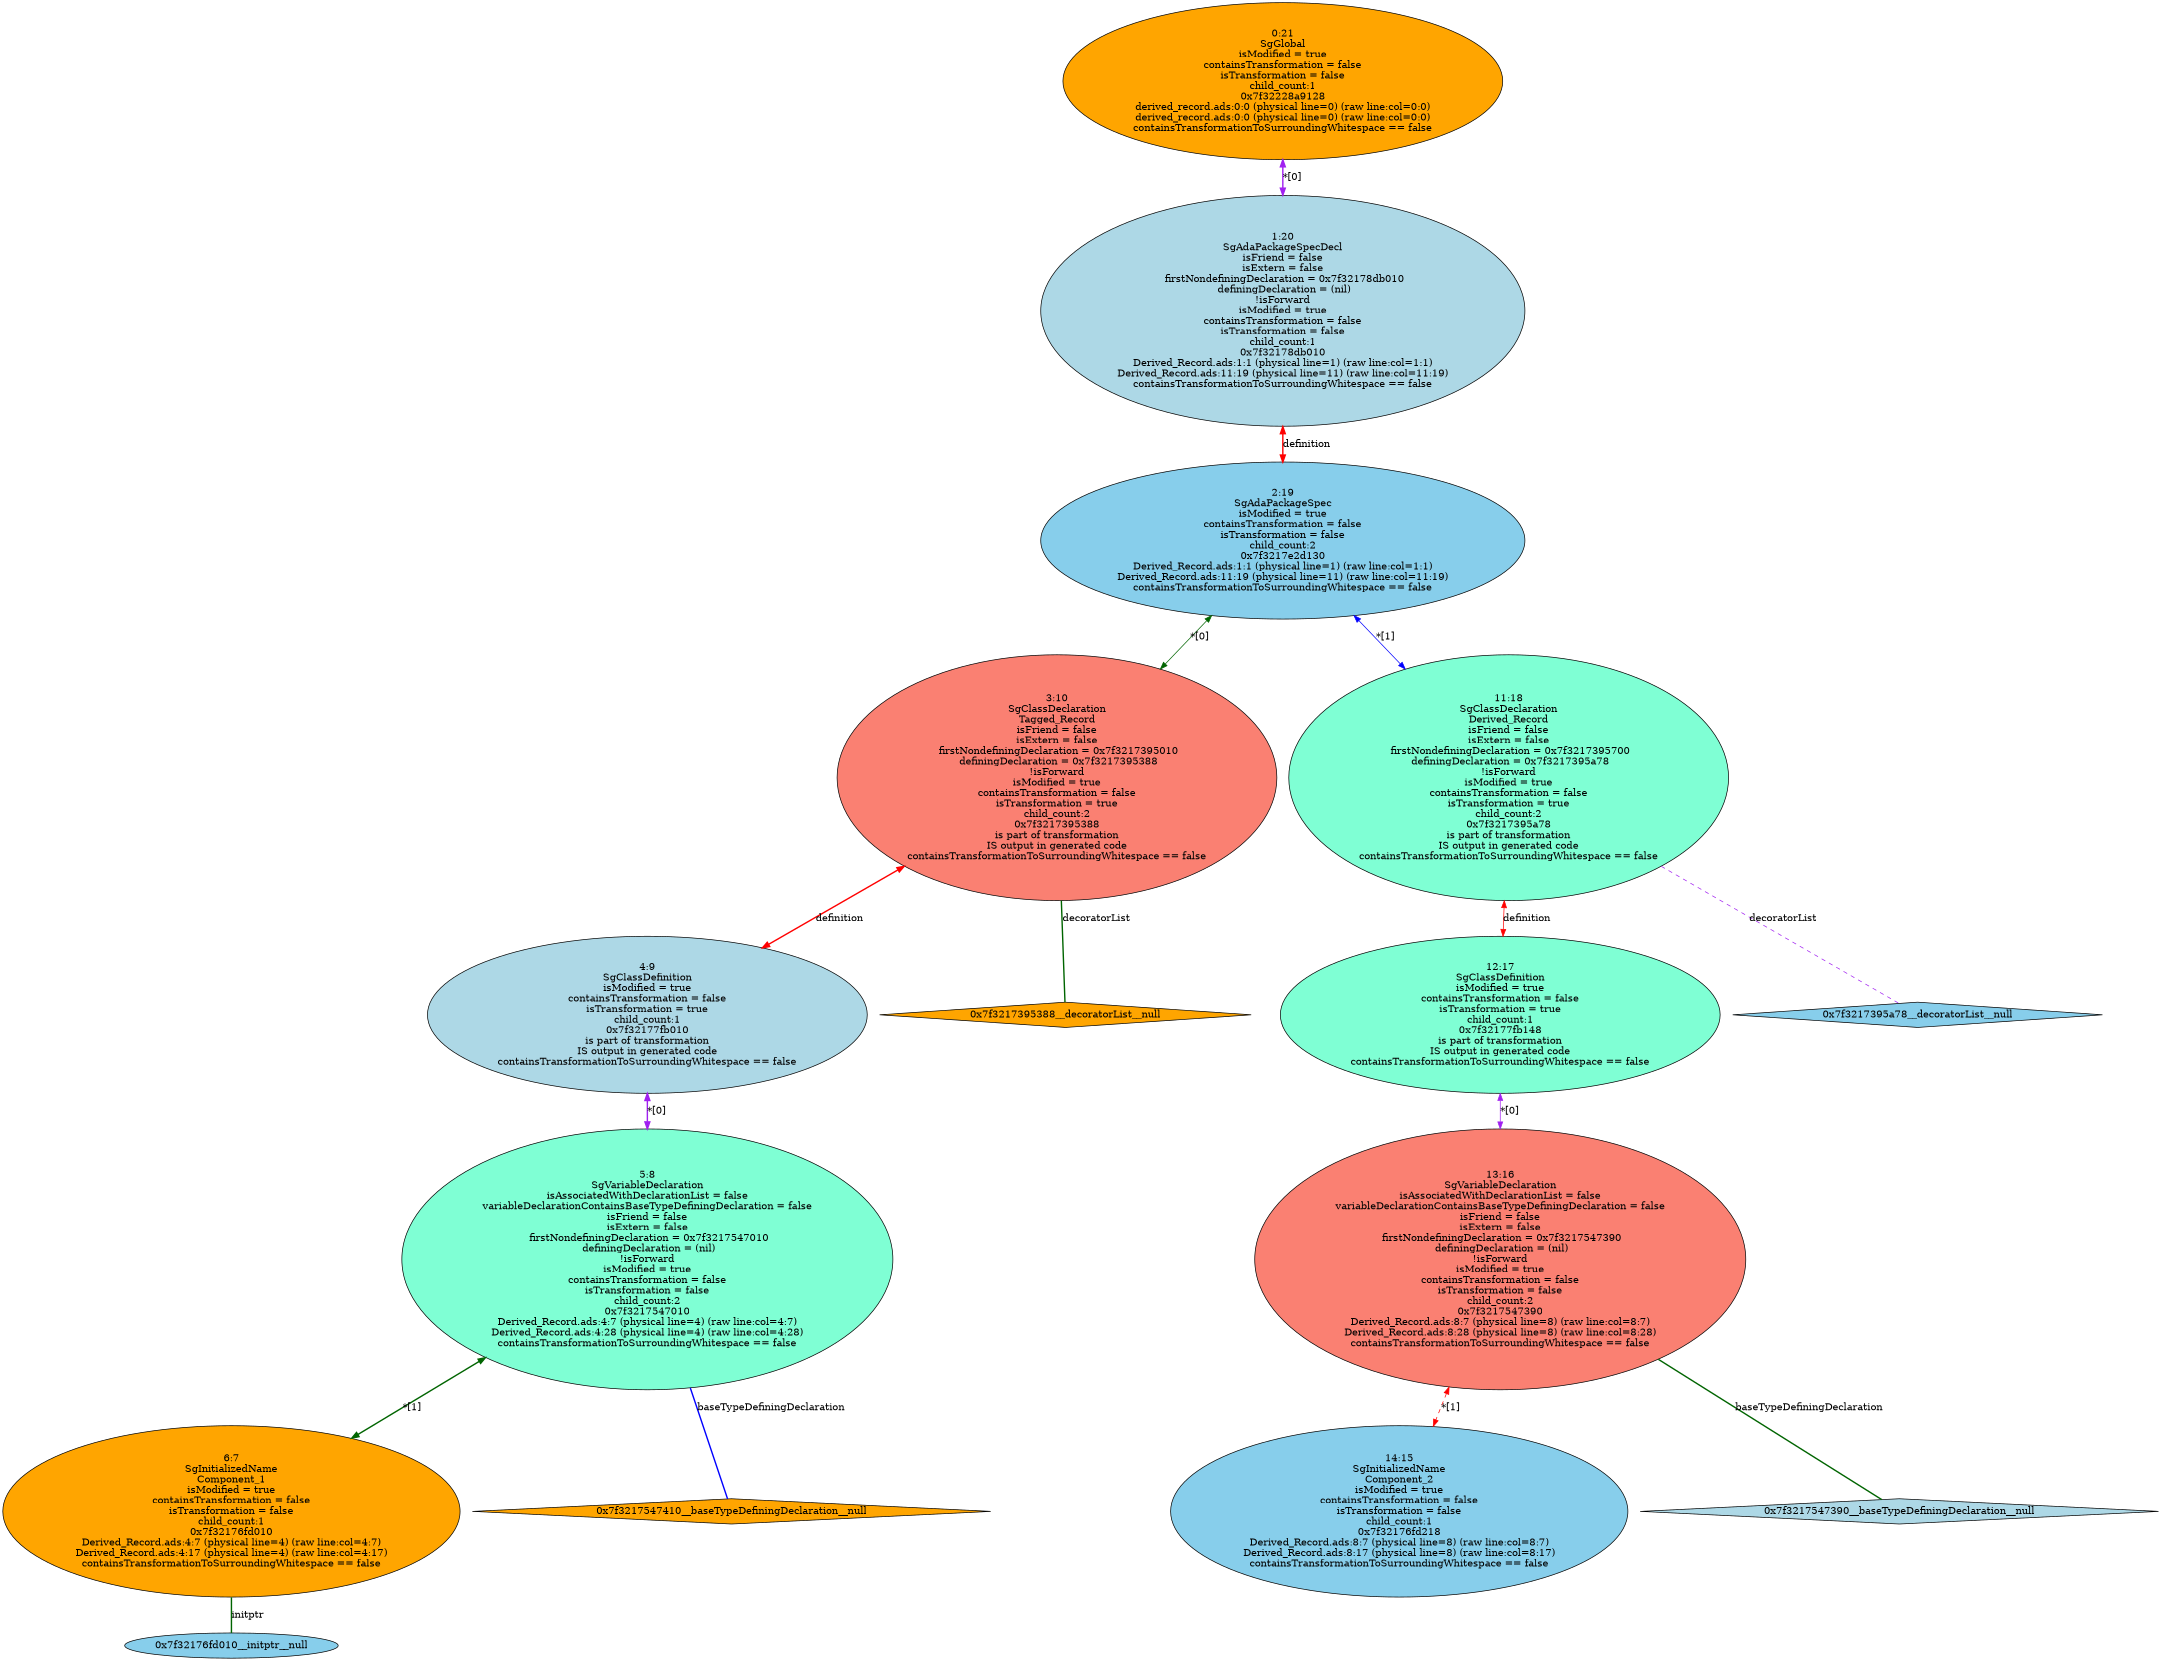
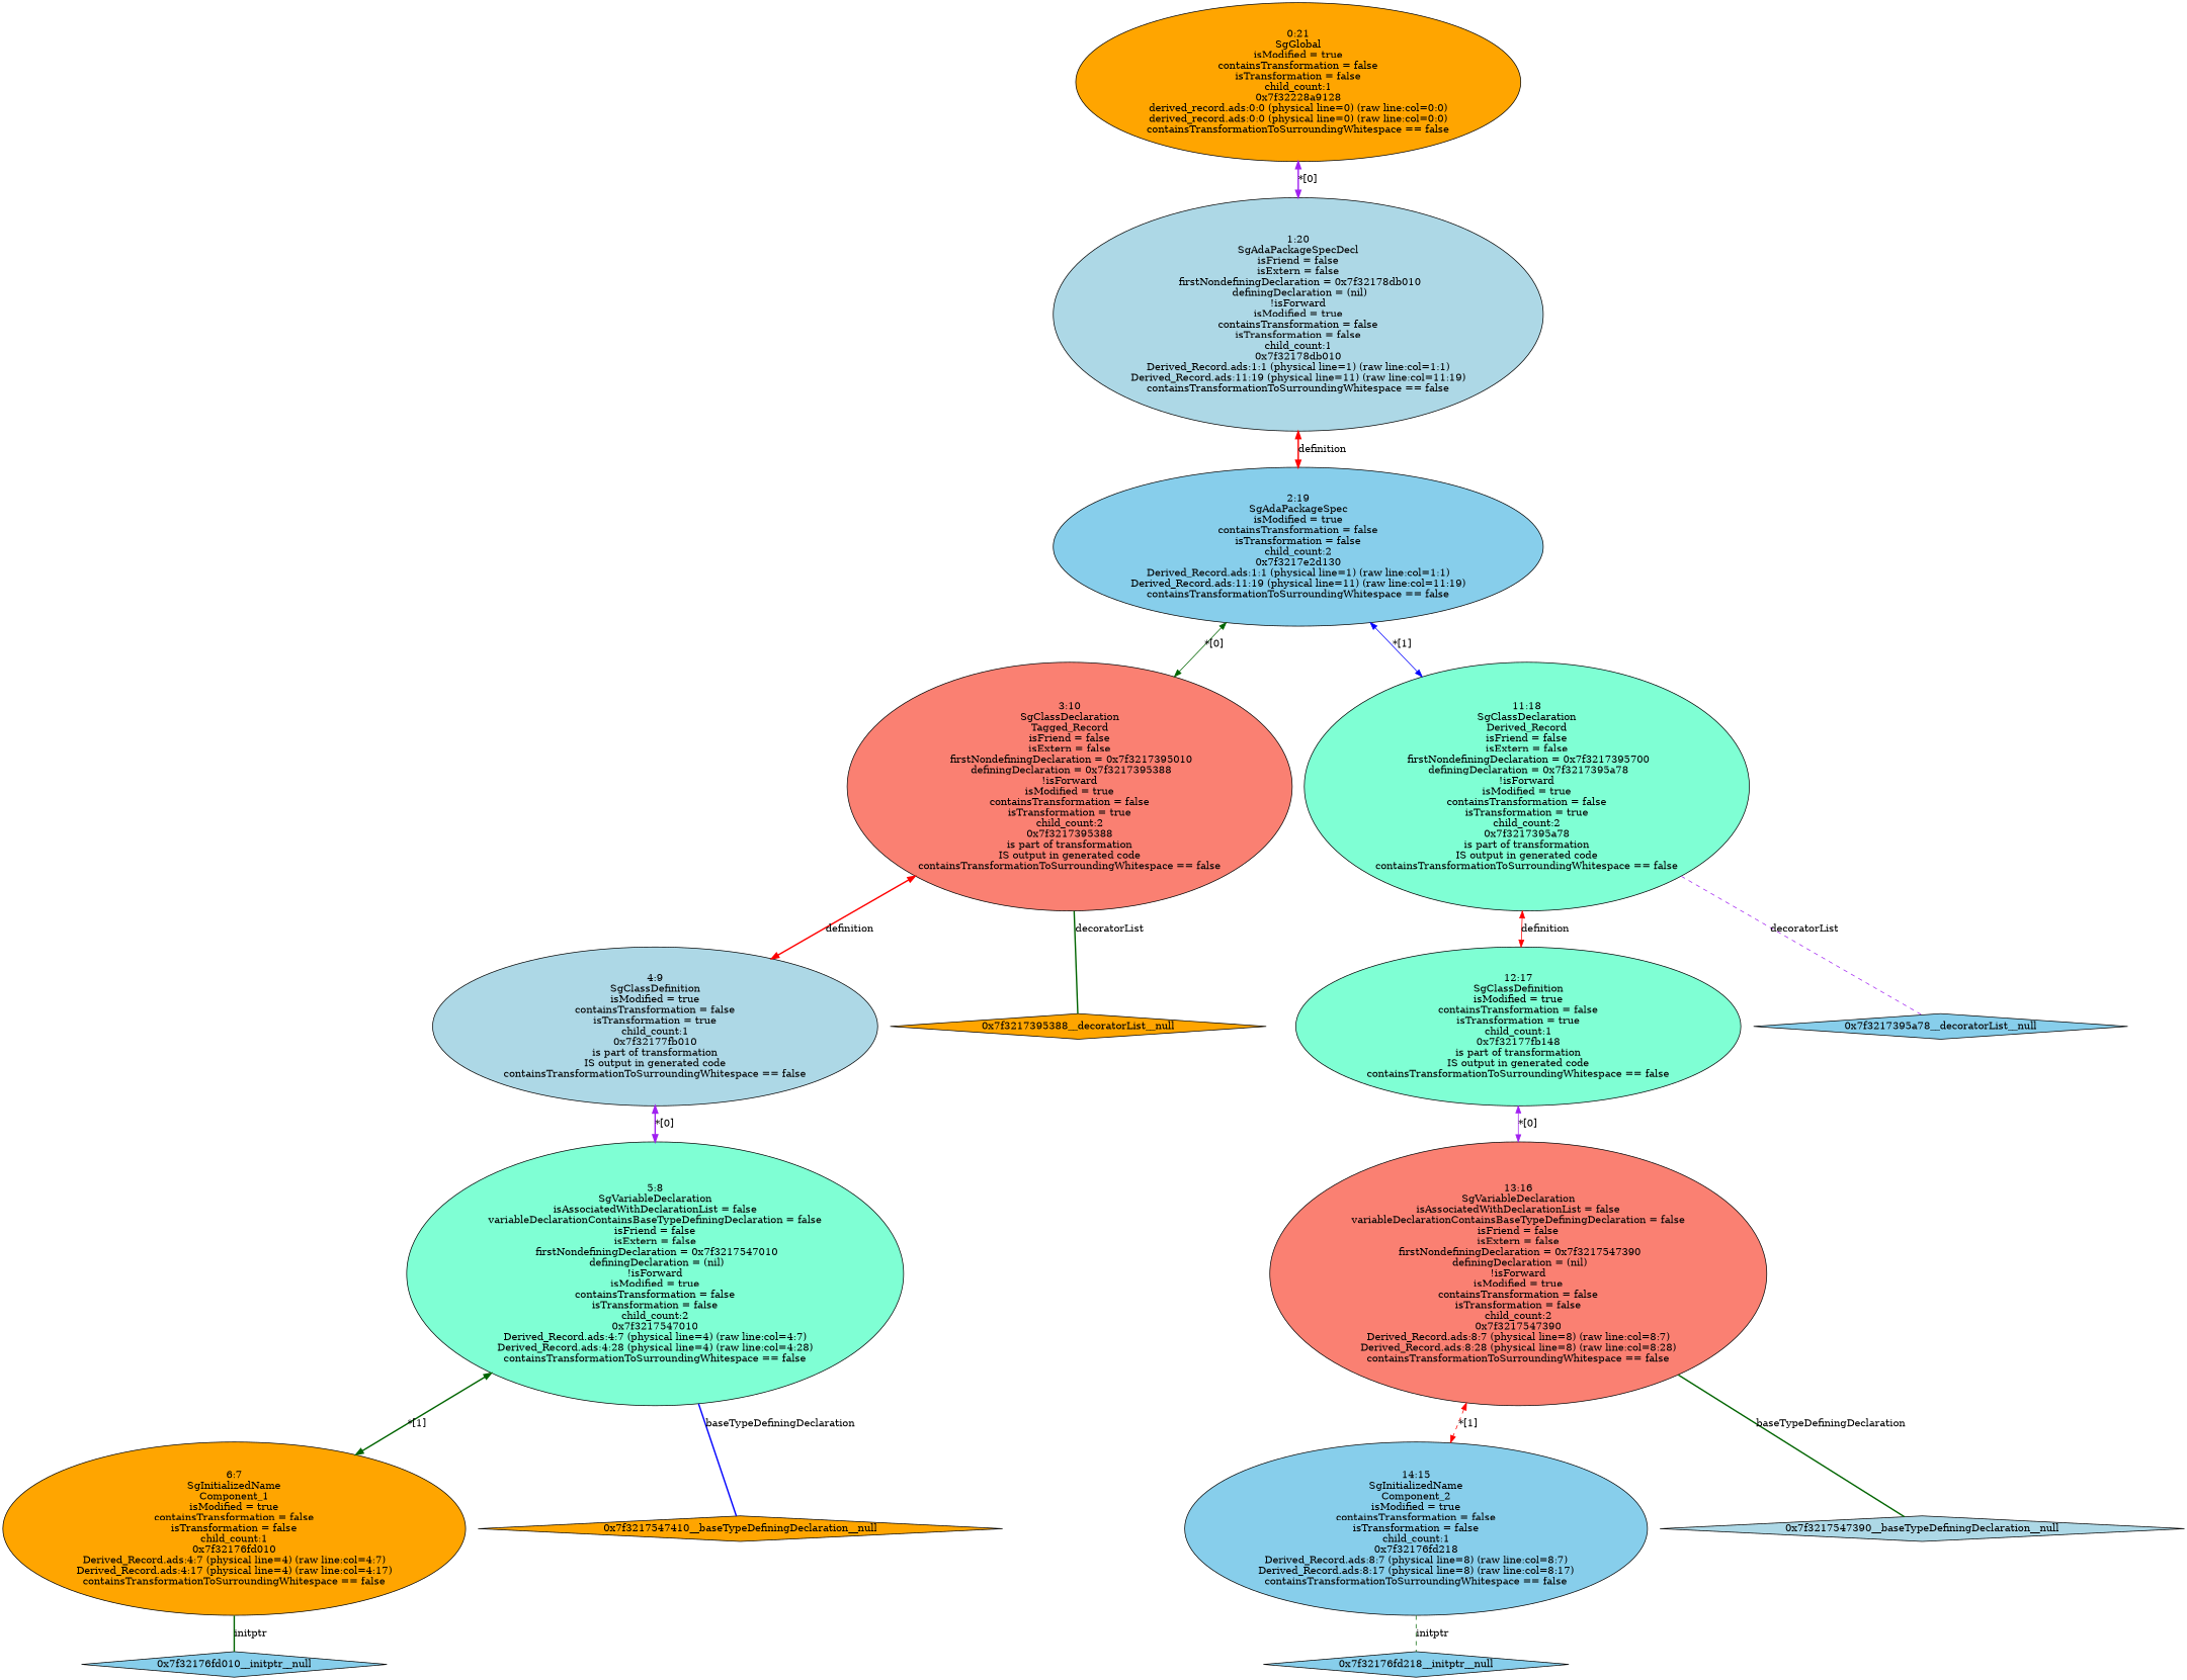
  digraph {
    node [fillcolor=skyblue style=filled]
    edge [color=darkgreen dir=both style=bold]
    n1 [fillcolor=orange label="6:7\nSgInitializedName\nComponent_1\nisModified = true\ncontainsTransformation = false\nisTransformation = false\nchild_count:1\n0x7f32176fd010\nDerived_Record.ads:4:7 (physical line=4) (raw line:col=4:7)\nDerived_Record.ads:4:17 (physical line=4) (raw line:col=4:17)\ncontainsTransformationToSurroundingWhitespace == false\n"]
-   "0x7f32176fd010__initptr__null" [shape=ellipse]
+   "0x7f32176fd010__initptr__null" [shape=diamond]
    n3 [fillcolor=aquamarine label="5:8\nSgVariableDeclaration\n isAssociatedWithDeclarationList = false \n variableDeclarationContainsBaseTypeDefiningDeclaration = false \n isFriend = false \n isExtern = false \n firstNondefiningDeclaration = 0x7f3217547010\n definingDeclaration = (nil)\n!isForward\nisModified = true\ncontainsTransformation = false\nisTransformation = false\nchild_count:2\n0x7f3217547010\nDerived_Record.ads:4:7 (physical line=4) (raw line:col=4:7)\nDerived_Record.ads:4:28 (physical line=4) (raw line:col=4:28)\ncontainsTransformationToSurroundingWhitespace == false\n"]
    n4 [fillcolor=orange label="0x7f3217547410__baseTypeDefiningDeclaration__null" shape=diamond]
    n5 [fillcolor=lightblue label="4:9\nSgClassDefinition\nisModified = true\ncontainsTransformation = false\nisTransformation = true\nchild_count:1\n0x7f32177fb010\nis part of transformation\nIS output in generated code\ncontainsTransformationToSurroundingWhitespace == false\n"]
    n6 [fillcolor=salmon label="3:10\nSgClassDeclaration\nTagged_Record\n isFriend = false \n isExtern = false \n firstNondefiningDeclaration = 0x7f3217395010\n definingDeclaration = 0x7f3217395388\n!isForward\nisModified = true\ncontainsTransformation = false\nisTransformation = true\nchild_count:2\n0x7f3217395388\nis part of transformation\nIS output in generated code\ncontainsTransformationToSurroundingWhitespace == false\n"]
    "0x7f3217395388__decoratorList__null" [fillcolor=orange shape=diamond]
    n8 [label="14:15\nSgInitializedName\nComponent_2\nisModified = true\ncontainsTransformation = false\nisTransformation = false\nchild_count:1\n0x7f32176fd218\nDerived_Record.ads:8:7 (physical line=8) (raw line:col=8:7)\nDerived_Record.ads:8:17 (physical line=8) (raw line:col=8:17)\ncontainsTransformationToSurroundingWhitespace == false\n"]
+   "0x7f32176fd218__initptr__null" [shape=diamond]
    n10 [fillcolor=salmon label="13:16\nSgVariableDeclaration\n isAssociatedWithDeclarationList = false \n variableDeclarationContainsBaseTypeDefiningDeclaration = false \n isFriend = false \n isExtern = false \n firstNondefiningDeclaration = 0x7f3217547390\n definingDeclaration = (nil)\n!isForward\nisModified = true\ncontainsTransformation = false\nisTransformation = false\nchild_count:2\n0x7f3217547390\nDerived_Record.ads:8:7 (physical line=8) (raw line:col=8:7)\nDerived_Record.ads:8:28 (physical line=8) (raw line:col=8:28)\ncontainsTransformationToSurroundingWhitespace == false\n"]
    "0x7f3217547390__baseTypeDefiningDeclaration__null" [fillcolor=lightblue shape=diamond]
    n12 [fillcolor=aquamarine label="12:17\nSgClassDefinition\nisModified = true\ncontainsTransformation = false\nisTransformation = true\nchild_count:1\n0x7f32177fb148\nis part of transformation\nIS output in generated code\ncontainsTransformationToSurroundingWhitespace == false\n"]
    n13 [fillcolor=aquamarine label="11:18\nSgClassDeclaration\nDerived_Record\n isFriend = false \n isExtern = false \n firstNondefiningDeclaration = 0x7f3217395700\n definingDeclaration = 0x7f3217395a78\n!isForward\nisModified = true\ncontainsTransformation = false\nisTransformation = true\nchild_count:2\n0x7f3217395a78\nis part of transformation\nIS output in generated code\ncontainsTransformationToSurroundingWhitespace == false\n"]
    "0x7f3217395a78__decoratorList__null" [shape=diamond]
    n15 [label="2:19\nSgAdaPackageSpec\nisModified = true\ncontainsTransformation = false\nisTransformation = false\nchild_count:2\n0x7f3217e2d130\nDerived_Record.ads:1:1 (physical line=1) (raw line:col=1:1)\nDerived_Record.ads:11:19 (physical line=11) (raw line:col=11:19)\ncontainsTransformationToSurroundingWhitespace == false\n"]
    n16 [fillcolor=lightblue label="1:20\nSgAdaPackageSpecDecl\n isFriend = false \n isExtern = false \n firstNondefiningDeclaration = 0x7f32178db010\n definingDeclaration = (nil)\n!isForward\nisModified = true\ncontainsTransformation = false\nisTransformation = false\nchild_count:1\n0x7f32178db010\nDerived_Record.ads:1:1 (physical line=1) (raw line:col=1:1)\nDerived_Record.ads:11:19 (physical line=11) (raw line:col=11:19)\ncontainsTransformationToSurroundingWhitespace == false\n"]
    n17 [fillcolor=orange label="0:21\nSgGlobal\nisModified = true\ncontainsTransformation = false\nisTransformation = false\nchild_count:1\n0x7f32228a9128\nderived_record.ads:0:0 (physical line=0) (raw line:col=0:0)\nderived_record.ads:0:0 (physical line=0) (raw line:col=0:0)\ncontainsTransformationToSurroundingWhitespace == false\n"]
    n1 -> "0x7f32176fd010__initptr__null" [dir=none label=initptr]
    n3 -> n1 [label="*[1]"]
    n3 -> n4 [color=blue dir=none label=baseTypeDefiningDeclaration]
    n5 -> n3 [color=purple label="*[0]"]
    n6 -> n5 [color=red label=definition]
    n6 -> "0x7f3217395388__decoratorList__null" [dir=none label=decoratorList]
+   n8 -> "0x7f32176fd218__initptr__null" [dir=none label=initptr style=dashed]
    n10 -> n8 [color=red label="*[1]" style=dashed]
    n10 -> "0x7f3217547390__baseTypeDefiningDeclaration__null" [dir=none label=baseTypeDefiningDeclaration]
    n12 -> n10 [color=purple label="*[0]" style=solid]
    n13 -> n12 [color=red label=definition style=solid]
    n13 -> "0x7f3217395a78__decoratorList__null" [color=purple dir=none label=decoratorList style=dashed]
    n15 -> n6 [label="*[0]" style=solid]
    n15 -> n13 [color=blue label="*[1]" style=solid]
    n16 -> n15 [color=red label=definition]
    n17 -> n16 [color=purple label="*[0]"]
  }
